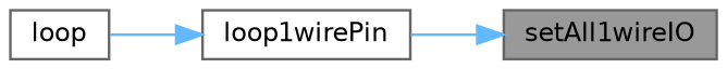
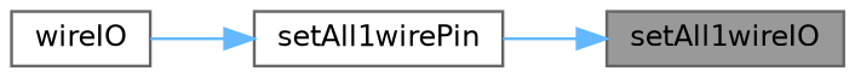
  digraph {
    rankdir=RL
    node [color=grey40 fillcolor=white fontname=Helvetica fontsize=10 shape=box style=filled]
    edge [color=steelblue1 dir=back fontname=Helvetica fontsize=10 labelfontname=Helvetica labelfontsize=10 style=solid]
    n1 [color=gray40 fillcolor=grey60 fontcolor=black height=0.2 label=setAll1wireIO width=0.4]
-   n2 [height=0.2 label=loop1wirePin width=0.4]
-   n3 [height=0.2 label=loop width=0.4]
+   n2 [height=0.2 label=setAll1wirePin width=0.4]
+   n3 [height=0.2 label=wireIO width=0.4]
    n1 -> n2
    n2 -> n3
  }
